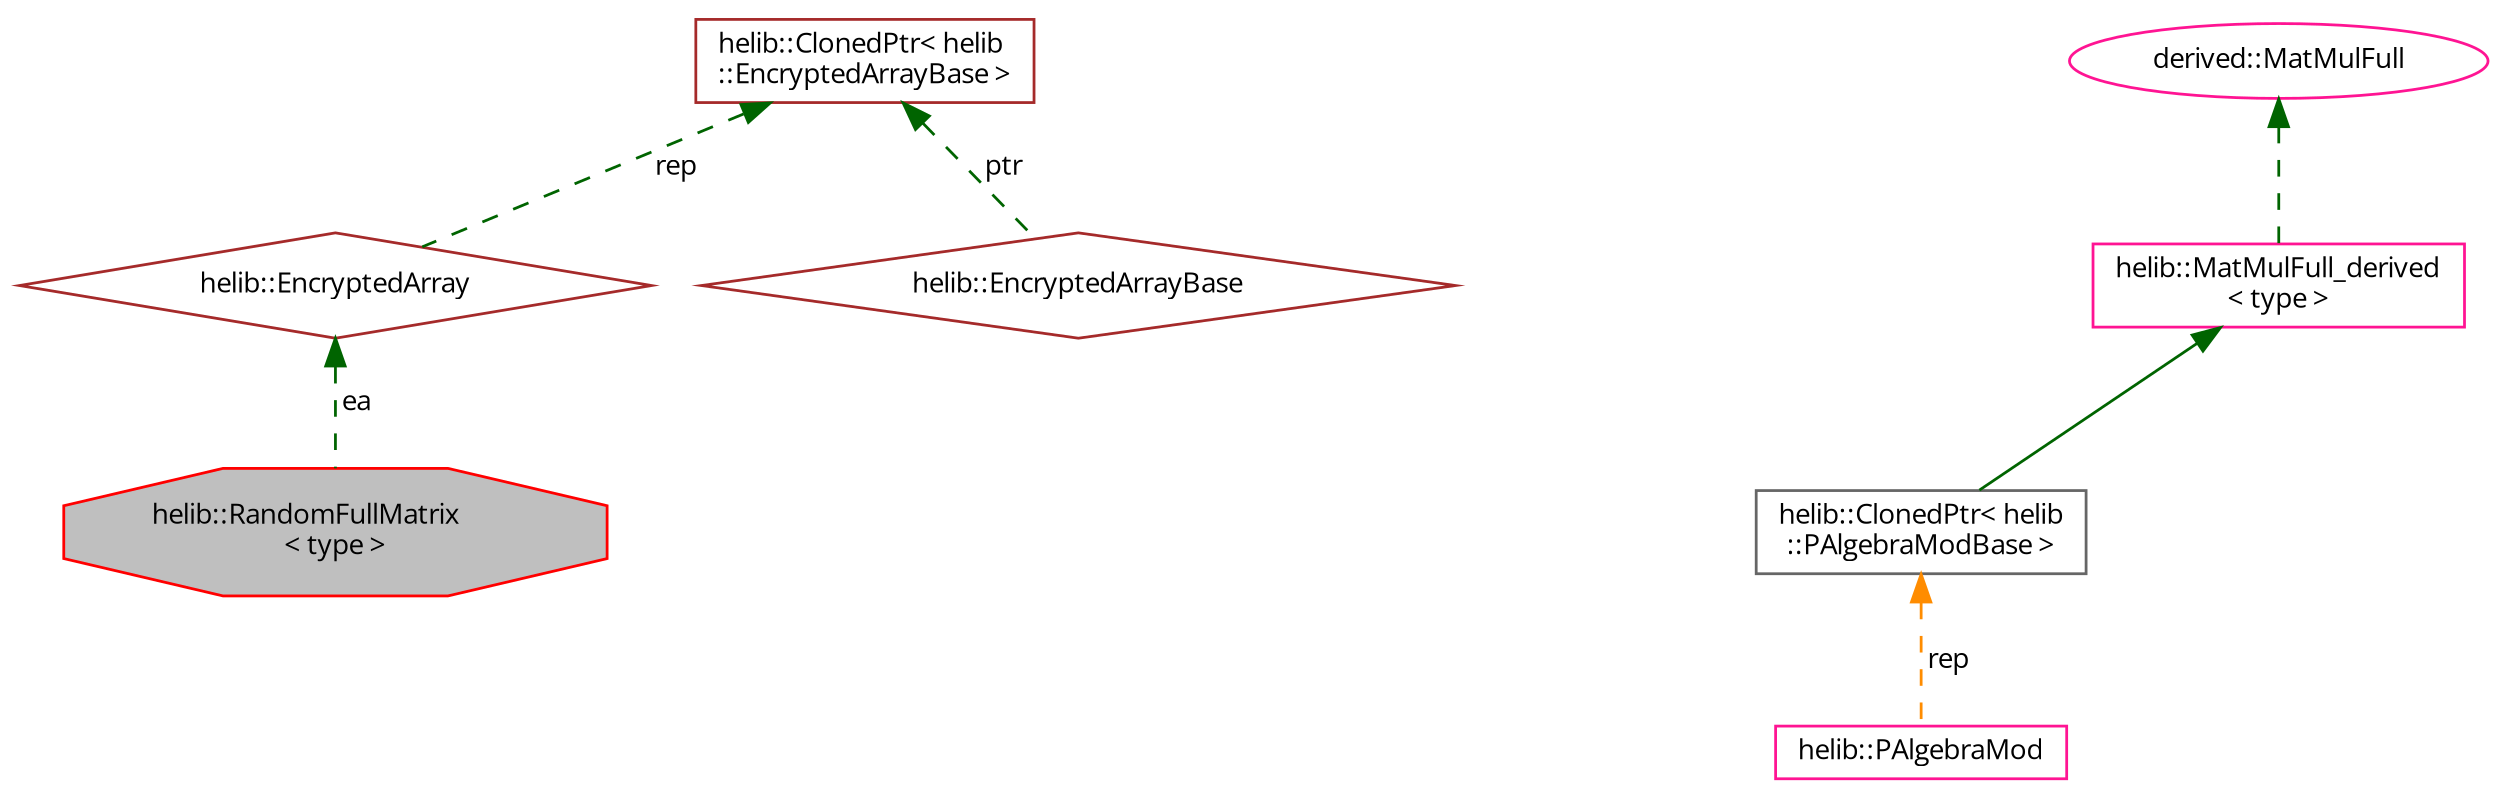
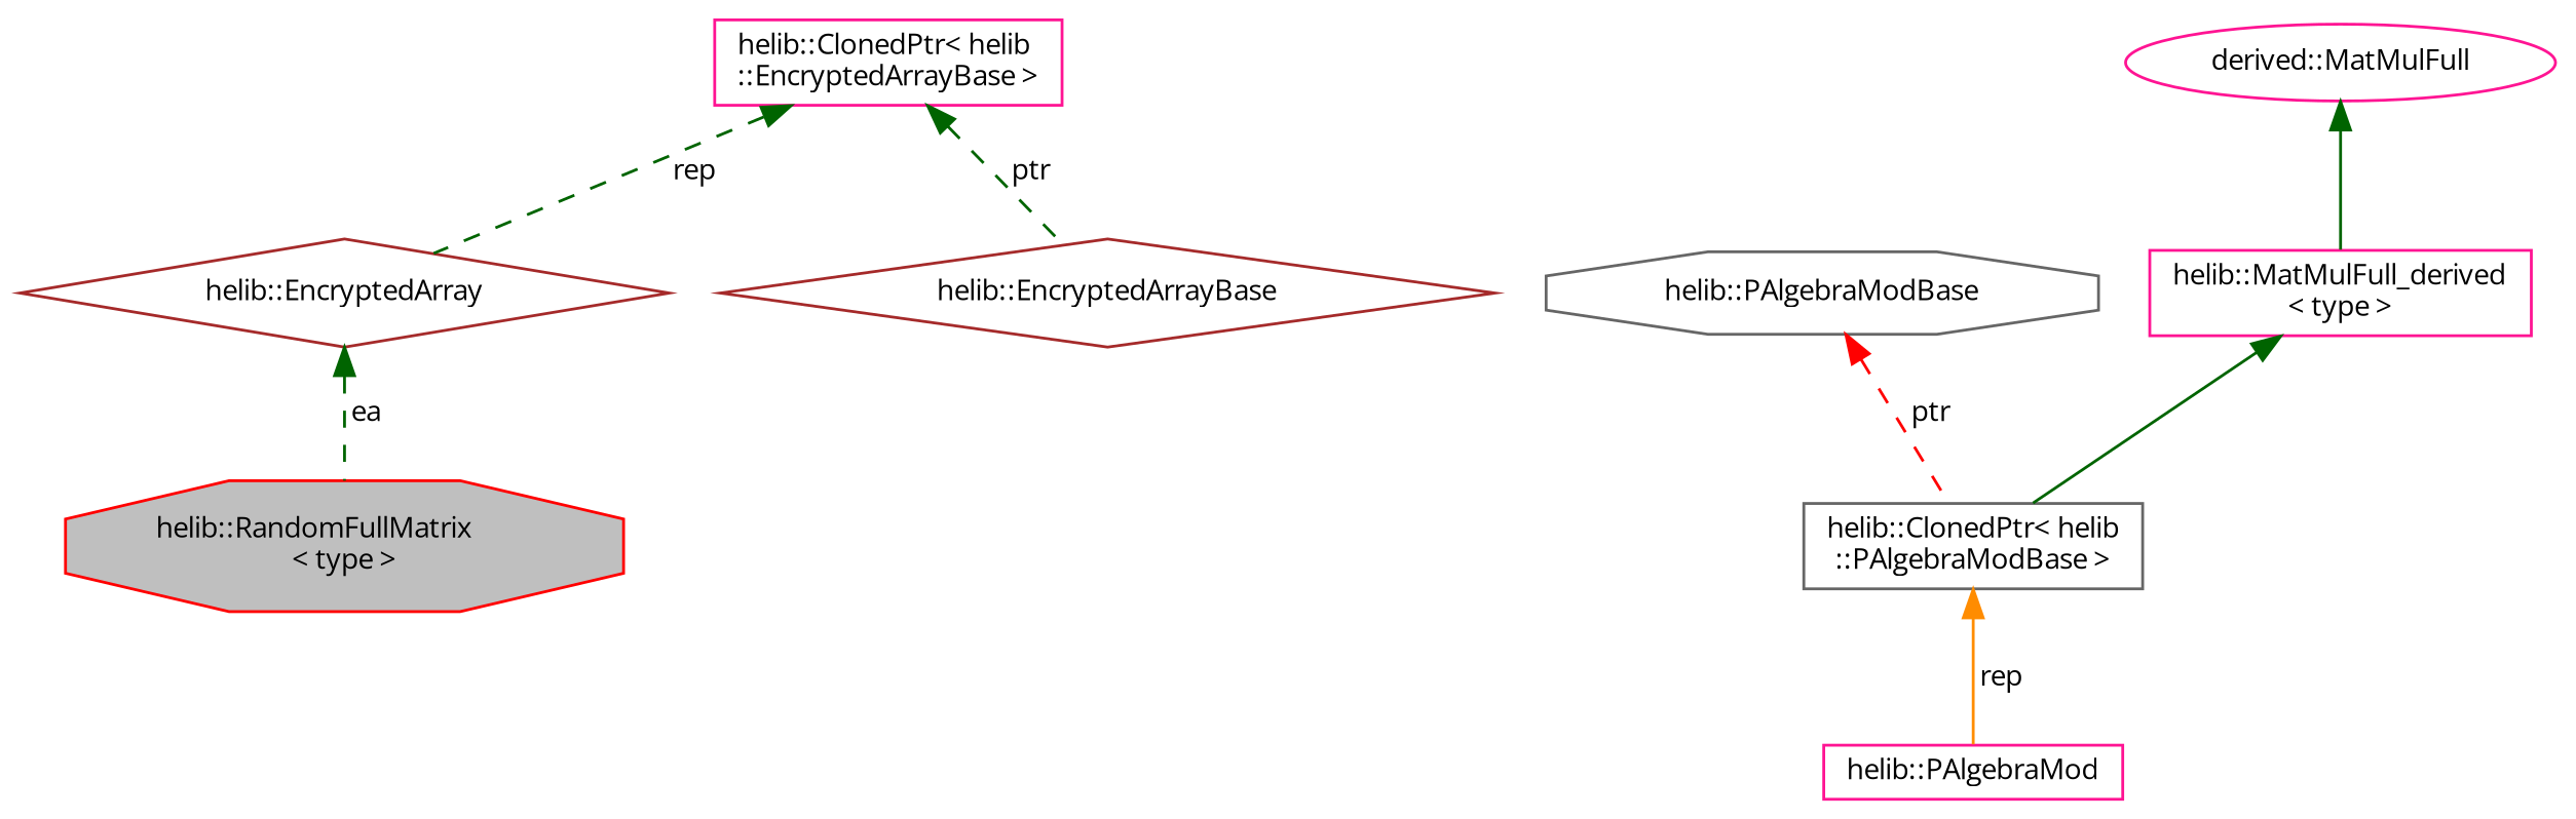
  digraph {
    fontname="Open Sans"
    node [color=deeppink fillcolor=white fontname="Open Sans" fontsize=10 shape=box style=filled]
    edge [color=darkgreen dir=back fontname="Open Sans" fontsize=10 labelfontname=FreeSans labelfontsize=10 style=dashed]
    n1 [color=red fillcolor=grey75 fontcolor=black height=0.2 label="helib::RandomFullMatrix\l\< type \>" shape=octagon width=0.4]
    n2 [height=0.2 label="helib::MatMulFull_derived\l\< type \>" width=0.4]
    n3 [color=gray40 height=0.2 label="helib::ClonedPtr\< helib\l::PAlgebraModBase \>" width=0.4]
    n4 [height=0.2 label="derived::MatMulFull" shape=ellipse width=0.4]
    n5 [color=brown height=0.2 label="helib::EncryptedArray" shape=diamond width=0.4]
    n6 [height=0.2 label="helib::PAlgebraMod" width=0.4]
-   n8 [color=brown height=0.2 label="helib::ClonedPtr\< helib\l::EncryptedArrayBase \>" width=0.4]
+   n7 [color=gray40 height=0.2 label="helib::PAlgebraModBase" shape=octagon width=0.4]
+   n8 [height=0.2 label="helib::ClonedPtr\< helib\l::EncryptedArrayBase \>" width=0.4]
    n9 [color=brown height=0.2 label="helib::EncryptedArrayBase" shape=diamond width=0.4]
    n2 -> n3 [style=solid]
-   n3 -> n6 [color=darkorange label=" rep"]
-   n4 -> n2
+   n3 -> n6 [color=darkorange label=" rep" style=solid]
+   n4 -> n2 [style=solid]
    n5 -> n1 [label=" ea"]
+   n7 -> n3 [color=red label=" ptr"]
    n8 -> n5 [label=" rep"]
    n8 -> n9 [label=" ptr"]
  }
